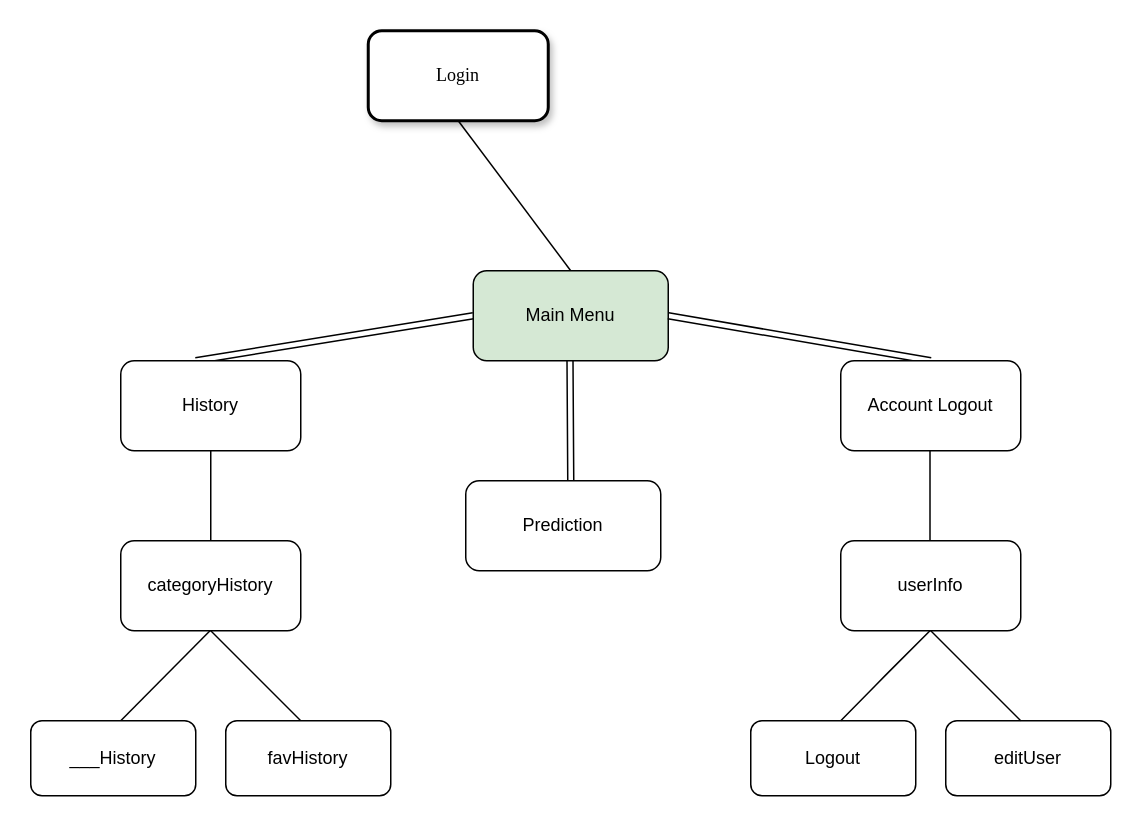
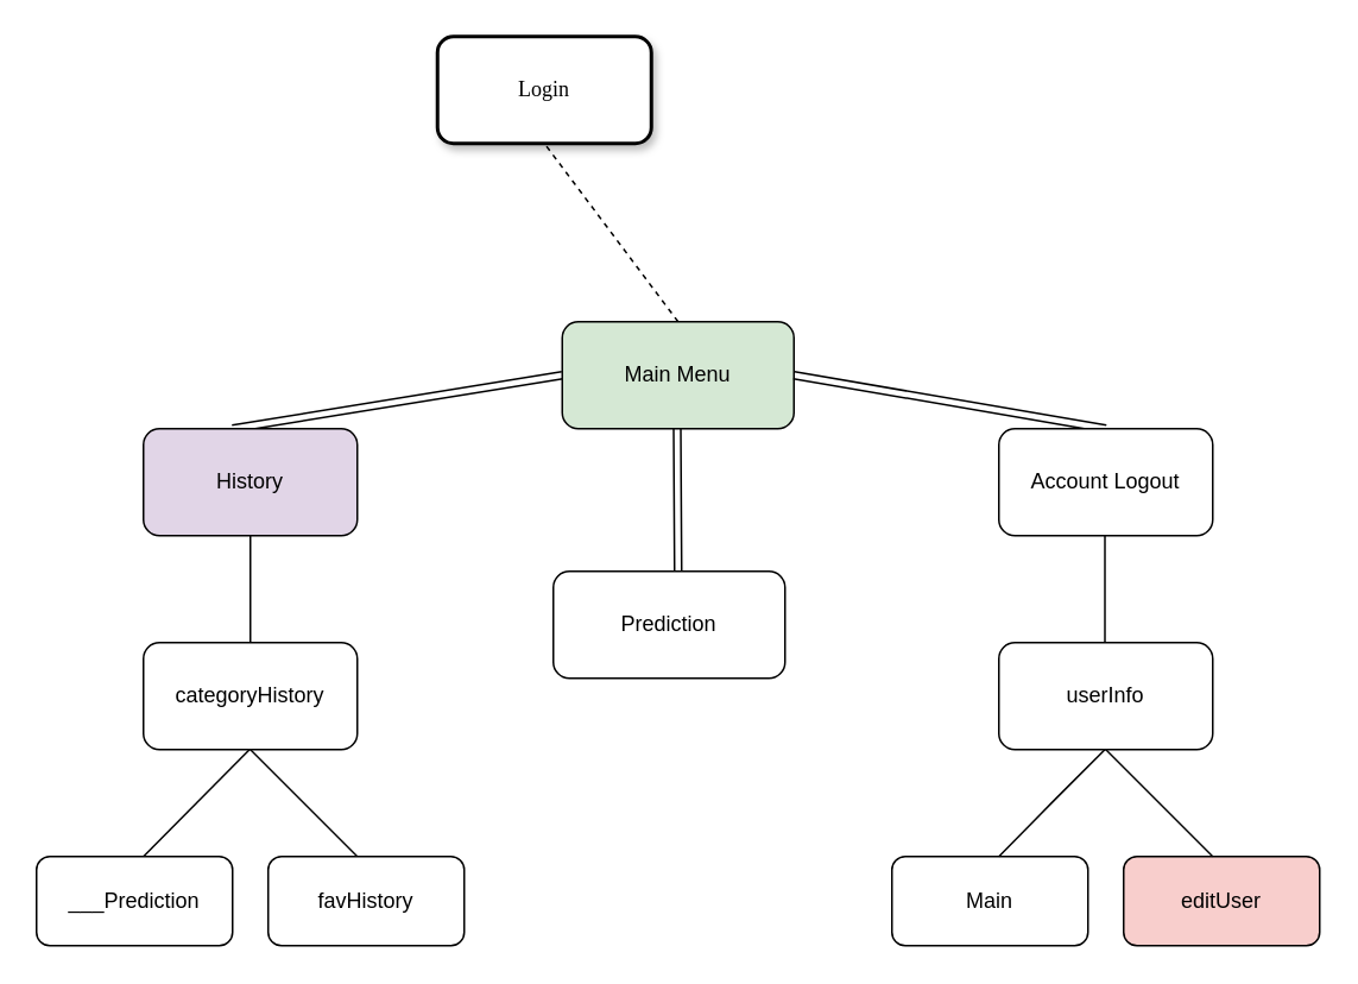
  <mxCell id="0" />
  <mxCell id="1" parent="0" />
  <mxCell id="2" value="Login" style="rounded=1;whiteSpace=wrap;html=1;shadow=1;comic=0;labelBackgroundColor=none;strokeWidth=2;fontFamily=Verdana;fontSize=12;align=center;" parent="1" vertex="1"><mxGeometry x="245" y="20" width="120" height="60" as="geometry" /></mxCell>
- <mxCell id="3" value="" style="endArrow=none;html=1;rounded=0;entryX=0.5;entryY=1;entryDx=0;entryDy=0;exitX=0.5;exitY=0;exitDx=0;exitDy=0;" edge="1" parent="1" source="4" target="2"><mxGeometry width="50" height="50" relative="1" as="geometry"><mxPoint x="380" y="160" as="sourcePoint" /><mxPoint x="470" y="280" as="targetPoint" /></mxGeometry></mxCell>
+ <mxCell id="3" value="" style="endArrow=none;html=1;rounded=0;entryX=0.5;entryY=1;entryDx=0;entryDy=0;exitX=0.5;exitY=0;exitDx=0;exitDy=0;dashed=1;" edge="1" parent="1" source="4" target="2"><mxGeometry width="50" height="50" relative="1" as="geometry"><mxPoint x="380" y="160" as="sourcePoint" /><mxPoint x="470" y="280" as="targetPoint" /></mxGeometry></mxCell>
  <mxCell id="4" value="Main Menu" style="rounded=1;whiteSpace=wrap;html=1;fillColor=#d5e8d4;" vertex="1" parent="1"><mxGeometry x="315" y="180" width="130" height="60" as="geometry" /></mxCell>
  <mxCell id="5" value="" style="curved=1;endArrow=classic;html=1;rounded=0;entryX=0;entryY=0.5;entryDx=0;entryDy=0;shape=link;" edge="1" parent="1" target="4"><mxGeometry width="50" height="50" relative="1" as="geometry"><mxPoint x="130" y="240" as="sourcePoint" /><mxPoint x="470" y="280" as="targetPoint" /><Array as="points" /></mxGeometry></mxCell>
- <mxCell id="6" value="History" style="rounded=1;whiteSpace=wrap;html=1;" vertex="1" parent="1"><mxGeometry x="80" y="240" width="120" height="60" as="geometry" /></mxCell>
+ <mxCell id="6" value="History" style="rounded=1;whiteSpace=wrap;html=1;fillColor=#e1d5e7;" vertex="1" parent="1"><mxGeometry x="80" y="240" width="120" height="60" as="geometry" /></mxCell>
  <mxCell id="7" value="" style="curved=1;endArrow=classic;html=1;rounded=0;entryX=1;entryY=0.5;entryDx=0;entryDy=0;exitX=0.5;exitY=0;exitDx=0;exitDy=0;shape=link;" edge="1" parent="1" source="8" target="4"><mxGeometry width="50" height="50" relative="1" as="geometry"><mxPoint x="630" y="190" as="sourcePoint" /><mxPoint x="445" y="220" as="targetPoint" /><Array as="points" /></mxGeometry></mxCell>
  <mxCell id="8" value="Account Logout" style="rounded=1;whiteSpace=wrap;html=1;" vertex="1" parent="1"><mxGeometry x="560" y="240" width="120" height="60" as="geometry" /></mxCell>
  <mxCell id="9" value="" style="curved=1;endArrow=classic;html=1;rounded=0;entryX=1;entryY=0.5;entryDx=0;entryDy=0;shape=link;" edge="1" parent="1"><mxGeometry width="50" height="50" relative="1" as="geometry"><mxPoint x="380" y="320" as="sourcePoint" /><mxPoint x="379.5" y="240" as="targetPoint" /><Array as="points" /></mxGeometry></mxCell>
  <mxCell id="10" value="Prediction" style="rounded=1;whiteSpace=wrap;html=1;" vertex="1" parent="1"><mxGeometry x="310" y="320" width="130" height="60" as="geometry" /></mxCell>
  <mxCell id="11" value="" style="endArrow=none;html=1;rounded=1;" edge="1" parent="1"><mxGeometry width="50" height="50" relative="1" as="geometry"><mxPoint x="140" y="360" as="sourcePoint" /><mxPoint x="140" y="300" as="targetPoint" /></mxGeometry></mxCell>
  <mxCell id="12" value="categoryHistory" style="rounded=1;whiteSpace=wrap;html=1;" vertex="1" parent="1"><mxGeometry x="80" y="360" width="120" height="60" as="geometry" /></mxCell>
  <mxCell id="13" value="" style="endArrow=none;html=1;rounded=1;" edge="1" parent="1"><mxGeometry width="50" height="50" relative="1" as="geometry"><mxPoint x="80" y="480" as="sourcePoint" /><mxPoint x="139.5" y="420" as="targetPoint" /></mxGeometry></mxCell>
- <mxCell id="14" value="___History" style="rounded=1;whiteSpace=wrap;html=1;" vertex="1" parent="1"><mxGeometry x="20" y="480" width="110" height="50" as="geometry" /></mxCell>
+ <mxCell id="14" value="___Prediction" style="rounded=1;whiteSpace=wrap;html=1;" vertex="1" parent="1"><mxGeometry x="20" y="480" width="110" height="50" as="geometry" /></mxCell>
  <mxCell id="15" value="" style="endArrow=none;html=1;rounded=1;" edge="1" parent="1"><mxGeometry width="50" height="50" relative="1" as="geometry"><mxPoint x="200" y="480" as="sourcePoint" /><mxPoint x="140" y="420" as="targetPoint" /></mxGeometry></mxCell>
  <mxCell id="16" value="favHistory" style="rounded=1;whiteSpace=wrap;html=1;" vertex="1" parent="1"><mxGeometry x="150" y="480" width="110" height="50" as="geometry" /></mxCell>
  <mxCell id="17" value="" style="endArrow=none;html=1;rounded=1;" edge="1" parent="1"><mxGeometry width="50" height="50" relative="1" as="geometry"><mxPoint x="619.5" y="360" as="sourcePoint" /><mxPoint x="619.5" y="300" as="targetPoint" /></mxGeometry></mxCell>
  <mxCell id="18" value="userInfo" style="rounded=1;whiteSpace=wrap;html=1;" vertex="1" parent="1"><mxGeometry x="560" y="360" width="120" height="60" as="geometry" /></mxCell>
- <mxCell id="19" value="Logout" style="rounded=1;whiteSpace=wrap;html=1;" vertex="1" parent="1"><mxGeometry x="500" y="480" width="110" height="50" as="geometry" /></mxCell>
- <mxCell id="20" value="editUser" style="rounded=1;whiteSpace=wrap;html=1;" vertex="1" parent="1"><mxGeometry x="630" y="480" width="110" height="50" as="geometry" /></mxCell>
+ <mxCell id="19" value="Main" style="rounded=1;whiteSpace=wrap;html=1;" vertex="1" parent="1"><mxGeometry x="500" y="480" width="110" height="50" as="geometry" /></mxCell>
+ <mxCell id="20" value="editUser" style="rounded=1;whiteSpace=wrap;html=1;fillColor=#f8cecc;" vertex="1" parent="1"><mxGeometry x="630" y="480" width="110" height="50" as="geometry" /></mxCell>
  <mxCell id="21" value="" style="endArrow=none;html=1;rounded=1;" edge="1" parent="1"><mxGeometry width="50" height="50" relative="1" as="geometry"><mxPoint x="560" y="480" as="sourcePoint" /><mxPoint x="619.5" y="420" as="targetPoint" /><Array as="points"><mxPoint x="589.5" y="450" /></Array></mxGeometry></mxCell>
  <mxCell id="22" value="" style="endArrow=none;html=1;rounded=1;" edge="1" parent="1"><mxGeometry width="50" height="50" relative="1" as="geometry"><mxPoint x="680" y="480" as="sourcePoint" /><mxPoint x="620" y="420" as="targetPoint" /></mxGeometry></mxCell>
